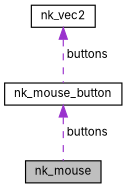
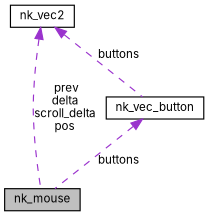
  digraph {
    fontname=Inter
    node [color=black fillcolor=white fontname=Inter fontsize=10 shape=record style=filled]
    edge [color=darkorchid3 dir=back fontname=Inter fontsize=10 labelfontname=Helvetica labelfontsize=10 style=dashed]
    n1 [fillcolor=grey75 fontcolor=black height=0.2 label=nk_mouse width=0.4]
    n2 [height=0.2 label=nk_vec2 width=0.4]
-   n3 [height=0.2 label=nk_mouse_button width=0.4]
+   n3 [height=0.2 label=nk_vec_button width=0.4]
+   n2 -> n1 [label=" prev\ndelta\nscroll_delta\npos"]
    n2 -> n3 [label=" buttons"]
    n3 -> n1 [label=" buttons"]
  }
